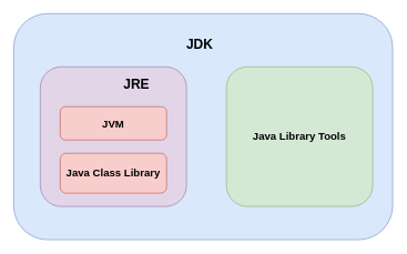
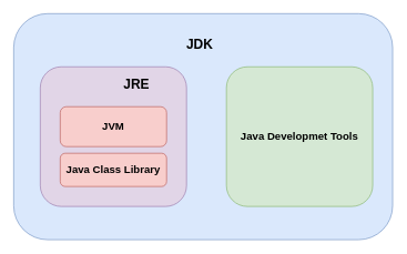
  <mxCell id="0" />
  <mxCell id="1" parent="0" />
  <mxCell id="2" value="" style="rounded=1;whiteSpace=wrap;html=1;fillColor=#dae8fc;strokeColor=#6c8ebf;fontStyle=1" vertex="1" parent="1"><mxGeometry x="20" y="20" width="570" height="340" as="geometry" /></mxCell>
  <mxCell id="3" value="JDK" style="text;html=1;align=center;verticalAlign=middle;whiteSpace=wrap;rounded=0;fontSize=20;fontStyle=1" vertex="1" parent="1"><mxGeometry x="270" y="50" width="60" height="30" as="geometry" /></mxCell>
  <mxCell id="4" value="" style="rounded=1;whiteSpace=wrap;html=1;fillColor=#e1d5e7;strokeColor=#9673a6;fontStyle=1" vertex="1" parent="1"><mxGeometry x="60" y="100" width="220" height="210" as="geometry" /></mxCell>
  <mxCell id="5" value="JRE" style="text;html=1;align=center;verticalAlign=middle;whiteSpace=wrap;rounded=0;fontSize=20;fontStyle=1" vertex="1" parent="1"><mxGeometry x="175" y="110" width="60" height="30" as="geometry" /></mxCell>
- <mxCell id="6" value="&lt;font&gt;JVM&lt;/font&gt;" style="rounded=1;whiteSpace=wrap;html=1;fillColor=#f8cecc;strokeColor=#b85450;fontSize=16;fontStyle=1" vertex="1" parent="1"><mxGeometry x="90" y="160" width="160" height="50" as="geometry" /></mxCell>
- <mxCell id="7" value="&lt;span&gt;Java Class Library&lt;/span&gt;" style="rounded=1;whiteSpace=wrap;html=1;fillColor=#f8cecc;strokeColor=#b85450;fontSize=16;fontStyle=1" vertex="1" parent="1"><mxGeometry x="90" y="230" width="160" height="60" as="geometry" /></mxCell>
- <mxCell id="8" value="&lt;font style=&quot;font-size: 16px;&quot;&gt;Java Library Tools&lt;/font&gt;" style="rounded=1;whiteSpace=wrap;html=1;fillColor=#d5e8d4;strokeColor=#82b366;fontStyle=1" vertex="1" parent="1"><mxGeometry x="340" y="100" width="220" height="210" as="geometry" /></mxCell>
+ <mxCell id="6" value="&lt;font&gt;JVM&lt;/font&gt;" style="rounded=1;whiteSpace=wrap;html=1;fillColor=#f8cecc;strokeColor=#b85450;fontSize=16;fontStyle=1" vertex="1" parent="1"><mxGeometry x="90" y="160" width="160" height="60" as="geometry" /></mxCell>
+ <mxCell id="7" value="&lt;span&gt;Java Class Library&lt;/span&gt;" style="rounded=1;whiteSpace=wrap;html=1;fillColor=#f8cecc;strokeColor=#b85450;fontSize=16;fontStyle=1" vertex="1" parent="1"><mxGeometry x="90" y="230" width="160" height="50" as="geometry" /></mxCell>
+ <mxCell id="8" value="&lt;font style=&quot;font-size: 16px;&quot;&gt;Java Developmet Tools&lt;/font&gt;" style="rounded=1;whiteSpace=wrap;html=1;fillColor=#d5e8d4;strokeColor=#82b366;fontStyle=1" vertex="1" parent="1"><mxGeometry x="340" y="100" width="220" height="210" as="geometry" /></mxCell>
